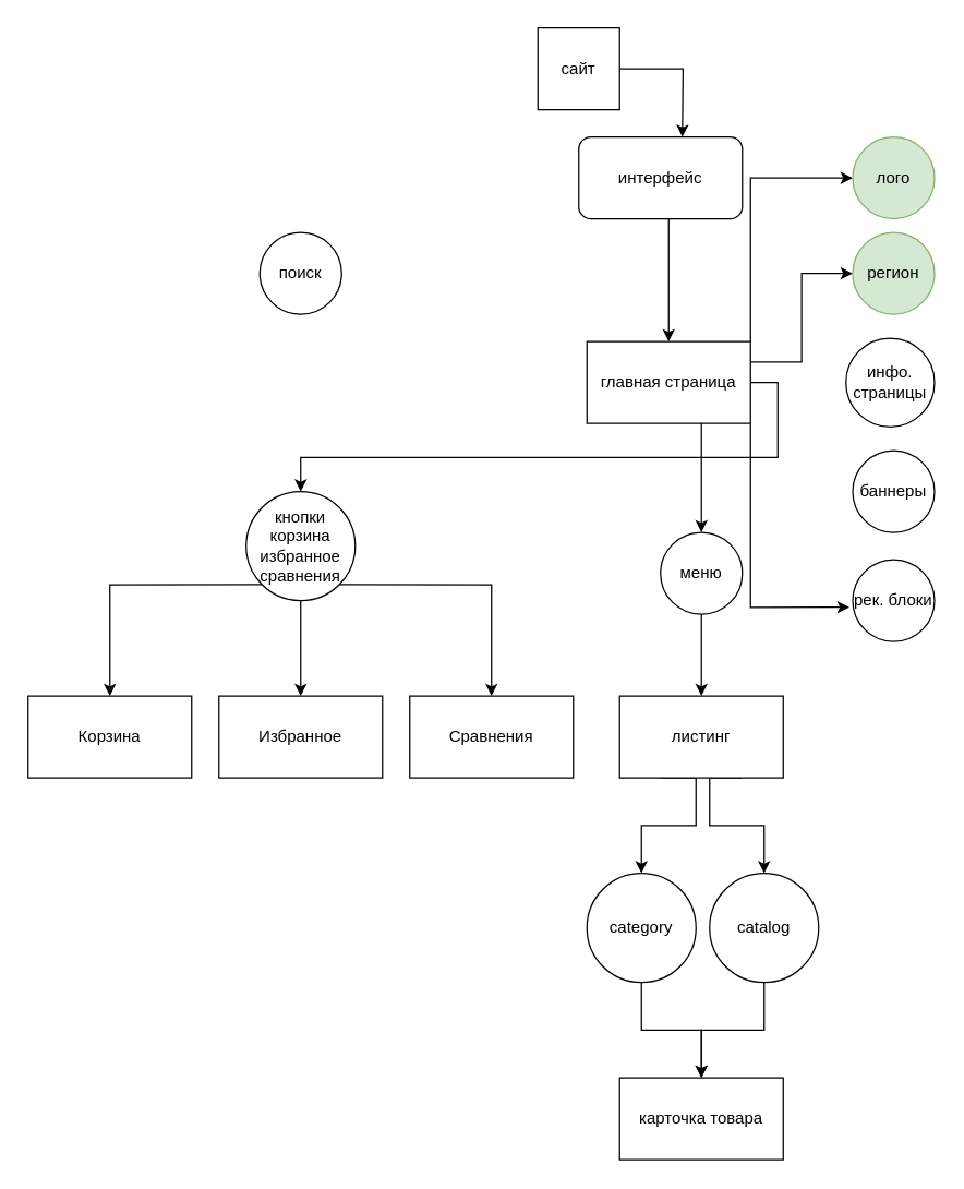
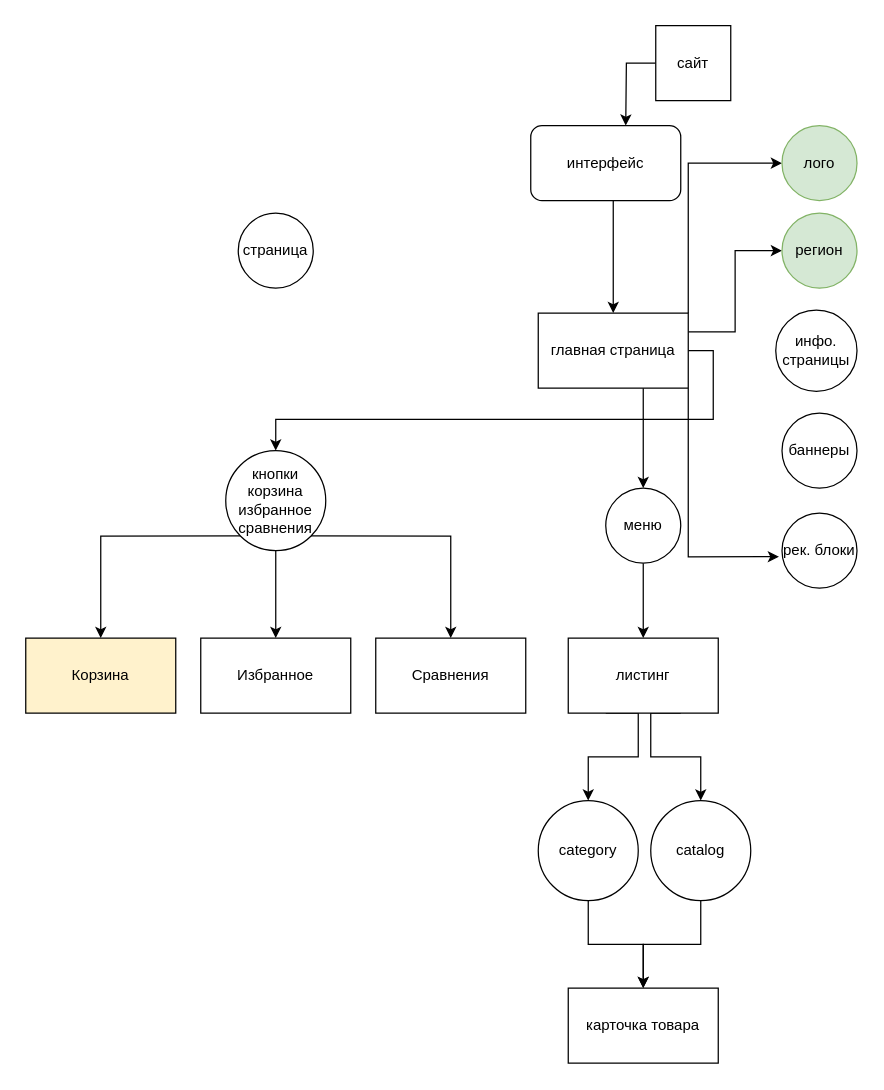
  <mxCell id="0" />
  <mxCell id="1" parent="0" />
  <mxCell id="2" style="edgeStyle=orthogonalEdgeStyle;rounded=0;orthogonalLoop=1;jettySize=auto;html=1;" edge="1" parent="1" source="3"><mxGeometry relative="1" as="geometry"><mxPoint x="500" y="100" as="targetPoint" /></mxGeometry></mxCell>
- <mxCell id="3" value="сайт" style="whiteSpace=wrap;html=1;aspect=fixed;" vertex="1" parent="1"><mxGeometry x="394" y="20" width="60" height="60" as="geometry" /></mxCell>
+ <mxCell id="3" value="сайт" style="whiteSpace=wrap;html=1;aspect=fixed;" vertex="1" parent="1"><mxGeometry x="524" y="20" width="60" height="60" as="geometry" /></mxCell>
  <mxCell id="4" value="" style="edgeStyle=orthogonalEdgeStyle;rounded=0;orthogonalLoop=1;jettySize=auto;html=1;" edge="1" parent="1" source="5" target="13"><mxGeometry relative="1" as="geometry"><Array as="points"><mxPoint x="490" y="180" /><mxPoint x="490" y="180" /></Array></mxGeometry></mxCell>
  <mxCell id="5" value="интерфейс" style="rounded=1;whiteSpace=wrap;html=1;" vertex="1" parent="1"><mxGeometry x="424" y="100" width="120" height="60" as="geometry" /></mxCell>
  <mxCell id="6" style="edgeStyle=orthogonalEdgeStyle;rounded=0;orthogonalLoop=1;jettySize=auto;html=1;exitX=0.25;exitY=1;exitDx=0;exitDy=0;entryX=0.5;entryY=0;entryDx=0;entryDy=0;" edge="1" parent="1" source="8" target="31"><mxGeometry relative="1" as="geometry"><Array as="points"><mxPoint x="510" y="570" /><mxPoint x="510" y="605" /><mxPoint x="470" y="605" /></Array></mxGeometry></mxCell>
  <mxCell id="7" style="edgeStyle=orthogonalEdgeStyle;rounded=0;orthogonalLoop=1;jettySize=auto;html=1;exitX=0.75;exitY=1;exitDx=0;exitDy=0;" edge="1" parent="1" source="8" target="33"><mxGeometry relative="1" as="geometry"><Array as="points"><mxPoint x="520" y="570" /><mxPoint x="520" y="605" /><mxPoint x="560" y="605" /></Array></mxGeometry></mxCell>
  <mxCell id="8" value="листинг" style="rounded=0;whiteSpace=wrap;html=1;" vertex="1" parent="1"><mxGeometry x="454" y="510" width="120" height="60" as="geometry" /></mxCell>
  <mxCell id="9" value="" style="edgeStyle=orthogonalEdgeStyle;rounded=0;orthogonalLoop=1;jettySize=auto;html=1;" edge="1" parent="1" source="13" target="17"><mxGeometry relative="1" as="geometry"><Array as="points"><mxPoint x="514" y="320" /><mxPoint x="514" y="320" /></Array></mxGeometry></mxCell>
  <mxCell id="10" style="edgeStyle=orthogonalEdgeStyle;rounded=0;orthogonalLoop=1;jettySize=auto;html=1;exitX=1;exitY=0;exitDx=0;exitDy=0;entryX=0;entryY=0.5;entryDx=0;entryDy=0;" edge="1" parent="1" source="13" target="15"><mxGeometry relative="1" as="geometry" /></mxCell>
  <mxCell id="11" style="edgeStyle=orthogonalEdgeStyle;rounded=0;orthogonalLoop=1;jettySize=auto;html=1;exitX=1;exitY=0.25;exitDx=0;exitDy=0;entryX=0;entryY=0.5;entryDx=0;entryDy=0;" edge="1" parent="1" source="13" target="14"><mxGeometry relative="1" as="geometry" /></mxCell>
  <mxCell id="12" style="edgeStyle=orthogonalEdgeStyle;rounded=0;orthogonalLoop=1;jettySize=auto;html=1;exitX=1;exitY=0.5;exitDx=0;exitDy=0;" edge="1" parent="1" source="13" target="22"><mxGeometry relative="1" as="geometry" /></mxCell>
  <mxCell id="13" value="главная страница" style="rounded=0;whiteSpace=wrap;html=1;" vertex="1" parent="1"><mxGeometry x="430" y="250" width="120" height="60" as="geometry" /></mxCell>
  <mxCell id="14" value="регион" style="ellipse;whiteSpace=wrap;html=1;fillColor=#d5e8d4;strokeColor=#82b366;" vertex="1" parent="1"><mxGeometry x="625" y="170" width="60" height="60" as="geometry" /></mxCell>
  <mxCell id="15" value="лого" style="ellipse;whiteSpace=wrap;html=1;fillColor=#d5e8d4;strokeColor=#82b366;" vertex="1" parent="1"><mxGeometry x="625" y="100" width="60" height="60" as="geometry" /></mxCell>
  <mxCell id="16" value="" style="edgeStyle=orthogonalEdgeStyle;rounded=0;orthogonalLoop=1;jettySize=auto;html=1;" edge="1" parent="1" source="17" target="8"><mxGeometry relative="1" as="geometry" /></mxCell>
  <mxCell id="17" value="меню" style="ellipse;whiteSpace=wrap;html=1;" vertex="1" parent="1"><mxGeometry x="484" y="390" width="60" height="60" as="geometry" /></mxCell>
  <mxCell id="18" value="инфо. страницы" style="ellipse;whiteSpace=wrap;html=1;aspect=fixed;" vertex="1" parent="1"><mxGeometry x="620" y="247.5" width="65" height="65" as="geometry" /></mxCell>
  <mxCell id="19" style="edgeStyle=orthogonalEdgeStyle;rounded=0;orthogonalLoop=1;jettySize=auto;html=1;exitX=0;exitY=1;exitDx=0;exitDy=0;entryX=0.5;entryY=0;entryDx=0;entryDy=0;" edge="1" parent="1" source="22" target="25"><mxGeometry relative="1" as="geometry" /></mxCell>
  <mxCell id="20" style="edgeStyle=orthogonalEdgeStyle;rounded=0;orthogonalLoop=1;jettySize=auto;html=1;exitX=0.5;exitY=1;exitDx=0;exitDy=0;entryX=0.5;entryY=0;entryDx=0;entryDy=0;" edge="1" parent="1" source="22" target="24"><mxGeometry relative="1" as="geometry" /></mxCell>
  <mxCell id="21" style="edgeStyle=orthogonalEdgeStyle;rounded=0;orthogonalLoop=1;jettySize=auto;html=1;exitX=1;exitY=1;exitDx=0;exitDy=0;entryX=0.5;entryY=0;entryDx=0;entryDy=0;" edge="1" parent="1" source="22" target="23"><mxGeometry relative="1" as="geometry" /></mxCell>
  <mxCell id="22" value="кнопки&lt;br&gt;корзина&lt;br&gt;избранное&lt;br&gt;сравнения" style="ellipse;whiteSpace=wrap;html=1;" vertex="1" parent="1"><mxGeometry x="180" y="360" width="80" height="80" as="geometry" /></mxCell>
  <mxCell id="23" value="Сравнения" style="rounded=0;whiteSpace=wrap;html=1;" vertex="1" parent="1"><mxGeometry x="300" y="510" width="120" height="60" as="geometry" /></mxCell>
  <mxCell id="24" value="Избранное" style="rounded=0;whiteSpace=wrap;html=1;" vertex="1" parent="1"><mxGeometry x="160" y="510" width="120" height="60" as="geometry" /></mxCell>
- <mxCell id="25" value="Корзина" style="rounded=0;whiteSpace=wrap;html=1;" vertex="1" parent="1"><mxGeometry x="20" y="510" width="120" height="60" as="geometry" /></mxCell>
+ <mxCell id="25" value="Корзина" style="rounded=0;whiteSpace=wrap;html=1;fillColor=#fff2cc;" vertex="1" parent="1"><mxGeometry x="20" y="510" width="120" height="60" as="geometry" /></mxCell>
  <mxCell id="26" value="баннеры" style="ellipse;whiteSpace=wrap;html=1;" vertex="1" parent="1"><mxGeometry x="625" y="330" width="60" height="60" as="geometry" /></mxCell>
- <mxCell id="27" value="поиск" style="ellipse;whiteSpace=wrap;html=1;" vertex="1" parent="1"><mxGeometry x="190" y="170" width="60" height="60" as="geometry" /></mxCell>
+ <mxCell id="27" value="страница" style="ellipse;whiteSpace=wrap;html=1;" vertex="1" parent="1"><mxGeometry x="190" y="170" width="60" height="60" as="geometry" /></mxCell>
  <mxCell id="28" value="рек. блоки" style="ellipse;whiteSpace=wrap;html=1;" vertex="1" parent="1"><mxGeometry x="625" y="410" width="60" height="60" as="geometry" /></mxCell>
  <mxCell id="29" value="карточка товара" style="rounded=0;whiteSpace=wrap;html=1;" vertex="1" parent="1"><mxGeometry x="454" y="790" width="120" height="60" as="geometry" /></mxCell>
  <mxCell id="30" style="edgeStyle=orthogonalEdgeStyle;rounded=0;orthogonalLoop=1;jettySize=auto;html=1;exitX=0.5;exitY=1;exitDx=0;exitDy=0;" edge="1" parent="1" source="31" target="29"><mxGeometry relative="1" as="geometry" /></mxCell>
  <mxCell id="31" value="category" style="ellipse;whiteSpace=wrap;html=1;" vertex="1" parent="1"><mxGeometry x="430" y="640" width="80" height="80" as="geometry" /></mxCell>
  <mxCell id="32" style="edgeStyle=orthogonalEdgeStyle;rounded=0;orthogonalLoop=1;jettySize=auto;html=1;exitX=0.5;exitY=1;exitDx=0;exitDy=0;entryX=0.5;entryY=0;entryDx=0;entryDy=0;" edge="1" parent="1" source="33" target="29"><mxGeometry relative="1" as="geometry" /></mxCell>
  <mxCell id="33" value="catalog" style="ellipse;whiteSpace=wrap;html=1;" vertex="1" parent="1"><mxGeometry x="520" y="640" width="80" height="80" as="geometry" /></mxCell>
  <mxCell id="34" style="edgeStyle=orthogonalEdgeStyle;rounded=0;orthogonalLoop=1;jettySize=auto;html=1;exitX=1;exitY=1;exitDx=0;exitDy=0;entryX=-0.04;entryY=0.581;entryDx=0;entryDy=0;entryPerimeter=0;" edge="1" parent="1" source="13" target="28"><mxGeometry relative="1" as="geometry"><Array as="points"><mxPoint x="550" y="445" /></Array></mxGeometry></mxCell>
